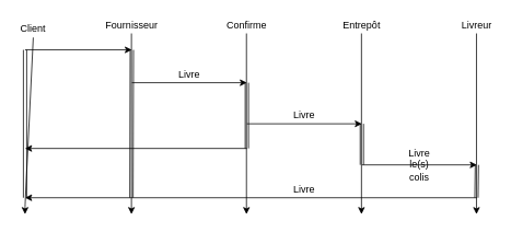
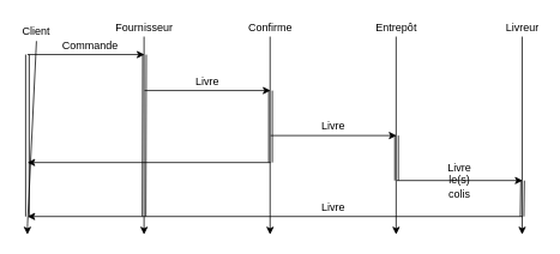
  <mxCell id="0" />
  <mxCell id="1" parent="0" />
  <mxCell id="2" value="Client" style="text;html=1;strokeColor=none;fillColor=none;align=center;verticalAlign=middle;whiteSpace=wrap;rounded=0;" vertex="1" parent="1"><mxGeometry x="20" y="25" width="40" height="20" as="geometry" /></mxCell>
  <mxCell id="3" value="Fournisseur" style="text;html=1;strokeColor=none;fillColor=none;align=center;verticalAlign=middle;whiteSpace=wrap;rounded=0;" vertex="1" parent="1"><mxGeometry x="140" y="20" width="40" height="20" as="geometry" /></mxCell>
  <mxCell id="4" value="Confirme" style="text;html=1;strokeColor=none;fillColor=none;align=center;verticalAlign=middle;whiteSpace=wrap;rounded=0;" vertex="1" parent="1"><mxGeometry x="280" y="20" width="40" height="20" as="geometry" /></mxCell>
  <mxCell id="5" value="Entrepôt" style="text;html=1;strokeColor=none;fillColor=none;align=center;verticalAlign=middle;whiteSpace=wrap;rounded=0;" vertex="1" parent="1"><mxGeometry x="420" y="20" width="40" height="20" as="geometry" /></mxCell>
  <mxCell id="6" value="Livreur" style="text;html=1;strokeColor=none;fillColor=none;align=center;verticalAlign=middle;whiteSpace=wrap;rounded=0;" vertex="1" parent="1"><mxGeometry x="560" y="20" width="40" height="20" as="geometry" /></mxCell>
  <mxCell id="7" value="" style="endArrow=classic;html=1;exitX=0.5;exitY=1;exitDx=0;exitDy=0;" edge="1" parent="1" source="2"><mxGeometry width="50" height="50" relative="1" as="geometry"><mxPoint x="20" y="110" as="sourcePoint" /><mxPoint x="30" y="260" as="targetPoint" /><Array as="points"><mxPoint x="30" y="250" /></Array></mxGeometry></mxCell>
  <mxCell id="8" value="" style="endArrow=classic;html=1;exitX=0.5;exitY=1;exitDx=0;exitDy=0;" edge="1" parent="1"><mxGeometry width="50" height="50" relative="1" as="geometry"><mxPoint x="159.5" y="40" as="sourcePoint" /><mxPoint x="159.5" y="260" as="targetPoint" /></mxGeometry></mxCell>
  <mxCell id="9" value="" style="endArrow=classic;html=1;exitX=0.5;exitY=1;exitDx=0;exitDy=0;" edge="1" parent="1"><mxGeometry width="50" height="50" relative="1" as="geometry"><mxPoint x="299.5" y="40" as="sourcePoint" /><mxPoint x="299.5" y="260" as="targetPoint" /></mxGeometry></mxCell>
  <mxCell id="10" value="" style="endArrow=classic;html=1;exitX=0.5;exitY=1;exitDx=0;exitDy=0;" edge="1" parent="1"><mxGeometry width="50" height="50" relative="1" as="geometry"><mxPoint x="439.5" y="40" as="sourcePoint" /><mxPoint x="439.5" y="260" as="targetPoint" /></mxGeometry></mxCell>
  <mxCell id="11" value="" style="endArrow=classic;html=1;exitX=0.5;exitY=1;exitDx=0;exitDy=0;" edge="1" parent="1"><mxGeometry width="50" height="50" relative="1" as="geometry"><mxPoint x="579.5" y="40" as="sourcePoint" /><mxPoint x="579.5" y="260" as="targetPoint" /></mxGeometry></mxCell>
  <mxCell id="12" value="" style="shape=link;html=1;" edge="1" parent="1"><mxGeometry width="50" height="50" relative="1" as="geometry"><mxPoint x="30" y="240" as="sourcePoint" /><mxPoint x="30" y="60" as="targetPoint" /></mxGeometry></mxCell>
  <mxCell id="13" value="" style="shape=link;html=1;" edge="1" parent="1"><mxGeometry width="50" height="50" relative="1" as="geometry"><mxPoint x="159.5" y="240" as="sourcePoint" /><mxPoint x="160" y="60" as="targetPoint" /></mxGeometry></mxCell>
  <mxCell id="14" value="" style="shape=link;html=1;" edge="1" parent="1"><mxGeometry width="50" height="50" relative="1" as="geometry"><mxPoint x="300" y="180" as="sourcePoint" /><mxPoint x="300" y="100" as="targetPoint" /></mxGeometry></mxCell>
  <mxCell id="15" value="" style="shape=link;html=1;width=-4;" edge="1" parent="1"><mxGeometry width="50" height="50" relative="1" as="geometry"><mxPoint x="440" y="200" as="sourcePoint" /><mxPoint x="440" y="150" as="targetPoint" /></mxGeometry></mxCell>
  <mxCell id="16" value="" style="shape=link;html=1;" edge="1" parent="1"><mxGeometry width="50" height="50" relative="1" as="geometry"><mxPoint x="579.5" y="240" as="sourcePoint" /><mxPoint x="580" y="200" as="targetPoint" /></mxGeometry></mxCell>
  <mxCell id="17" value="" style="endArrow=classic;html=1;" edge="1" parent="1"><mxGeometry width="50" height="50" relative="1" as="geometry"><mxPoint x="30" y="60" as="sourcePoint" /><mxPoint x="160" y="60" as="targetPoint" /></mxGeometry></mxCell>
  <mxCell id="18" value="" style="endArrow=classic;html=1;" edge="1" parent="1"><mxGeometry width="50" height="50" relative="1" as="geometry"><mxPoint x="160" y="100" as="sourcePoint" /><mxPoint x="300" y="100" as="targetPoint" /></mxGeometry></mxCell>
  <mxCell id="19" value="" style="endArrow=classic;html=1;" edge="1" parent="1"><mxGeometry width="50" height="50" relative="1" as="geometry"><mxPoint x="300" y="150" as="sourcePoint" /><mxPoint x="440" y="150" as="targetPoint" /></mxGeometry></mxCell>
  <mxCell id="20" value="" style="endArrow=classic;html=1;" edge="1" parent="1"><mxGeometry width="50" height="50" relative="1" as="geometry"><mxPoint x="440" y="200" as="sourcePoint" /><mxPoint x="580" y="200" as="targetPoint" /></mxGeometry></mxCell>
+ <mxCell id="21" value="Commande" style="text;html=1;strokeColor=none;fillColor=none;align=center;verticalAlign=middle;whiteSpace=wrap;rounded=0;" vertex="1" parent="1"><mxGeometry x="80" y="40" width="40" height="20" as="geometry" /></mxCell>
  <mxCell id="22" value="Livre" style="text;html=1;strokeColor=none;fillColor=none;align=center;verticalAlign=middle;whiteSpace=wrap;rounded=0;" vertex="1" parent="1"><mxGeometry x="210" y="80" width="40" height="20" as="geometry" /></mxCell>
  <mxCell id="23" value="Livre" style="text;html=1;strokeColor=none;fillColor=none;align=center;verticalAlign=middle;whiteSpace=wrap;rounded=0;" vertex="1" parent="1"><mxGeometry x="350" y="130" width="40" height="20" as="geometry" /></mxCell>
  <mxCell id="24" value="Livre le(s) colis" style="text;html=1;strokeColor=none;fillColor=none;align=center;verticalAlign=middle;whiteSpace=wrap;rounded=0;" vertex="1" parent="1"><mxGeometry x="490" y="190" width="40" height="20" as="geometry" /></mxCell>
  <mxCell id="25" value="" style="endArrow=classic;html=1;" edge="1" parent="1"><mxGeometry width="50" height="50" relative="1" as="geometry"><mxPoint x="580" y="240" as="sourcePoint" /><mxPoint x="30" y="240" as="targetPoint" /></mxGeometry></mxCell>
  <mxCell id="26" value="Livre" style="text;html=1;strokeColor=none;fillColor=none;align=center;verticalAlign=middle;whiteSpace=wrap;rounded=0;" vertex="1" parent="1"><mxGeometry x="350" y="220" width="40" height="20" as="geometry" /></mxCell>
  <mxCell id="27" value="" style="endArrow=classic;html=1;" edge="1" parent="1"><mxGeometry width="50" height="50" relative="1" as="geometry"><mxPoint x="300" y="180" as="sourcePoint" /><mxPoint x="30" y="180" as="targetPoint" /></mxGeometry></mxCell>
